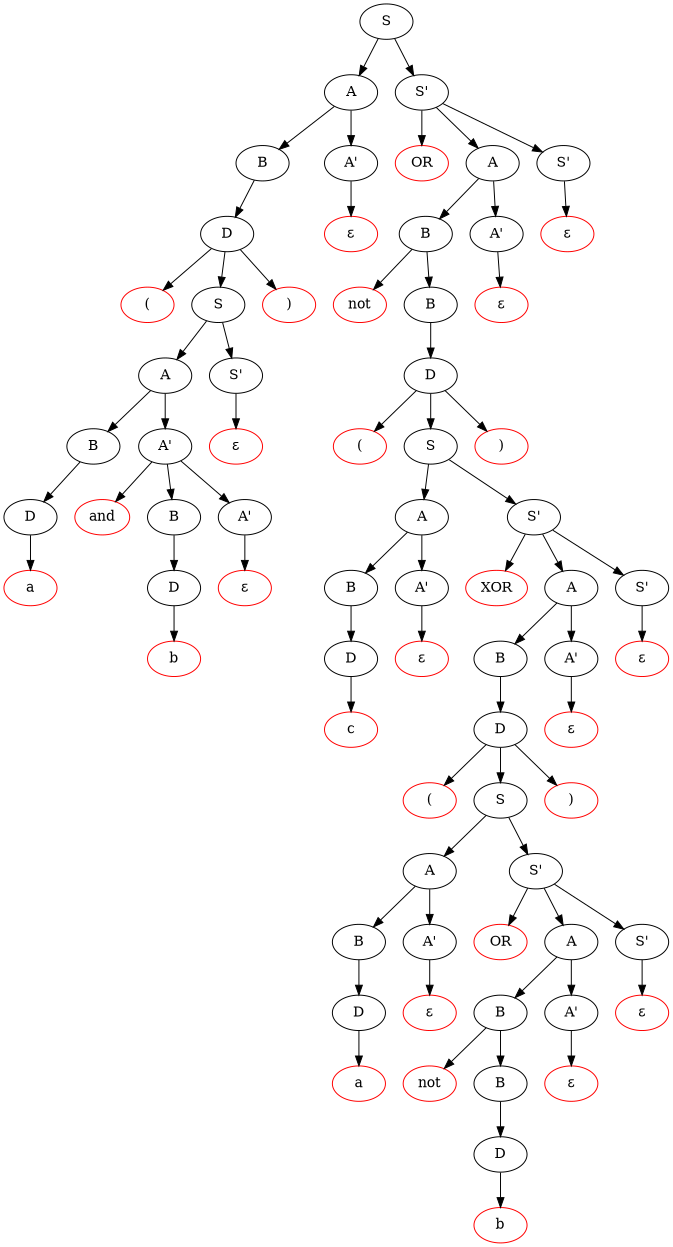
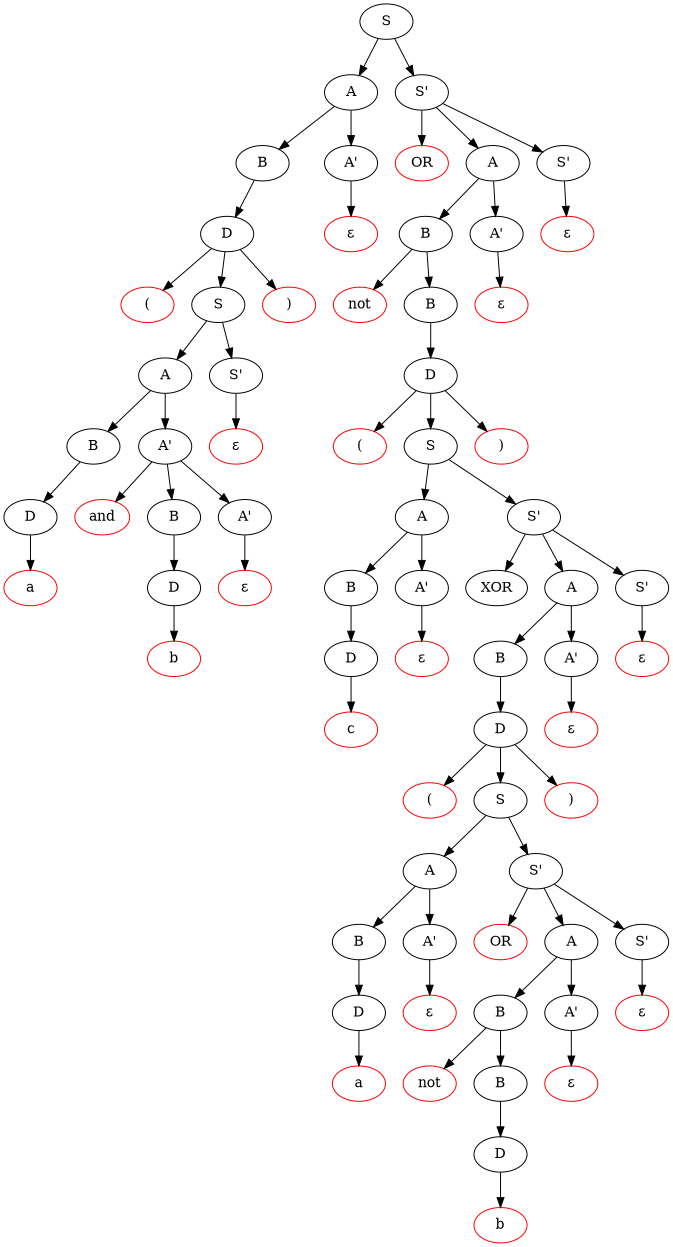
  digraph {
    n1 [label=S]
    n2 [label=A]
    n3 [label="S'"]
    n4 [label=B]
    n5 [label="A'"]
    n6 [label=D]
    n7 [color=red label="("]
    n8 [label=S]
    n9 [color=red label=")"]
    n10 [label=A]
    n11 [label="S'"]
    n12 [label=B]
    n13 [label="A'"]
    n14 [label=D]
    n15 [color=red label=a]
    n16 [color=red label=and]
    n17 [label=B]
    n18 [label="A'"]
    n19 [label=D]
    n20 [color=red label=b]
    n21 [color=red label="ε"]
    n22 [color=red label="ε"]
    n23 [color=red label="ε"]
    n24 [color=red label=OR]
    n25 [label=A]
    n26 [label="S'"]
    n27 [label=B]
    n28 [label="A'"]
    n29 [color=red label=not]
    n30 [label=B]
    n31 [label=D]
    n32 [color=red label="("]
    n33 [label=S]
    n34 [color=red label=")"]
    n35 [label=A]
    n36 [label="S'"]
    n37 [label=B]
    n38 [label="A'"]
    n39 [label=D]
    n40 [color=red label=c]
    n41 [color=red label="ε"]
-   n42 [color=red label=XOR]
+   n42 [color=black label=XOR]
    n43 [label=A]
    n44 [label="S'"]
    n45 [label=B]
    n46 [label="A'"]
    n47 [label=D]
    n48 [color=red label="("]
    n49 [label=S]
    n50 [color=red label=")"]
    n51 [label=A]
    n52 [label="S'"]
    n53 [label=B]
    n54 [label="A'"]
    n55 [label=D]
    n56 [color=red label=a]
    n57 [color=red label="ε"]
    n58 [color=red label=OR]
    n59 [label=A]
    n60 [label="S'"]
    n61 [label=B]
    n62 [label="A'"]
    n63 [color=red label=not]
    n64 [label=B]
    n65 [label=D]
    n66 [color=red label=b]
    n67 [color=red label="ε"]
    n68 [color=red label="ε"]
    n69 [color=red label="ε"]
    n70 [color=red label="ε"]
    n71 [color=red label="ε"]
    n72 [color=red label="ε"]
    n1 -> n2
    n1 -> n3
    n2 -> n4
    n2 -> n5
    n3 -> n24
    n3 -> n25
    n3 -> n26
    n4 -> n6
    n5 -> n23
    n6 -> n7
    n6 -> n8
    n6 -> n9
    n8 -> n10
    n8 -> n11
    n10 -> n12
    n10 -> n13
    n11 -> n22
    n12 -> n14
    n13 -> n16
    n13 -> n17
    n13 -> n18
    n14 -> n15
    n17 -> n19
    n18 -> n21
    n19 -> n20
    n25 -> n27
    n25 -> n28
    n26 -> n72
    n27 -> n29
    n27 -> n30
    n28 -> n71
    n30 -> n31
    n31 -> n32
    n31 -> n33
    n31 -> n34
    n33 -> n35
    n33 -> n36
    n35 -> n37
    n35 -> n38
    n36 -> n42
    n36 -> n43
    n36 -> n44
    n37 -> n39
    n38 -> n41
    n39 -> n40
    n43 -> n45
    n43 -> n46
    n44 -> n70
    n45 -> n47
    n46 -> n69
    n47 -> n48
    n47 -> n49
    n47 -> n50
    n49 -> n51
    n49 -> n52
    n51 -> n53
    n51 -> n54
    n52 -> n58
    n52 -> n59
    n52 -> n60
    n53 -> n55
    n54 -> n57
    n55 -> n56
    n59 -> n61
    n59 -> n62
    n60 -> n68
    n61 -> n63
    n61 -> n64
    n62 -> n67
    n64 -> n65
    n65 -> n66
  }
